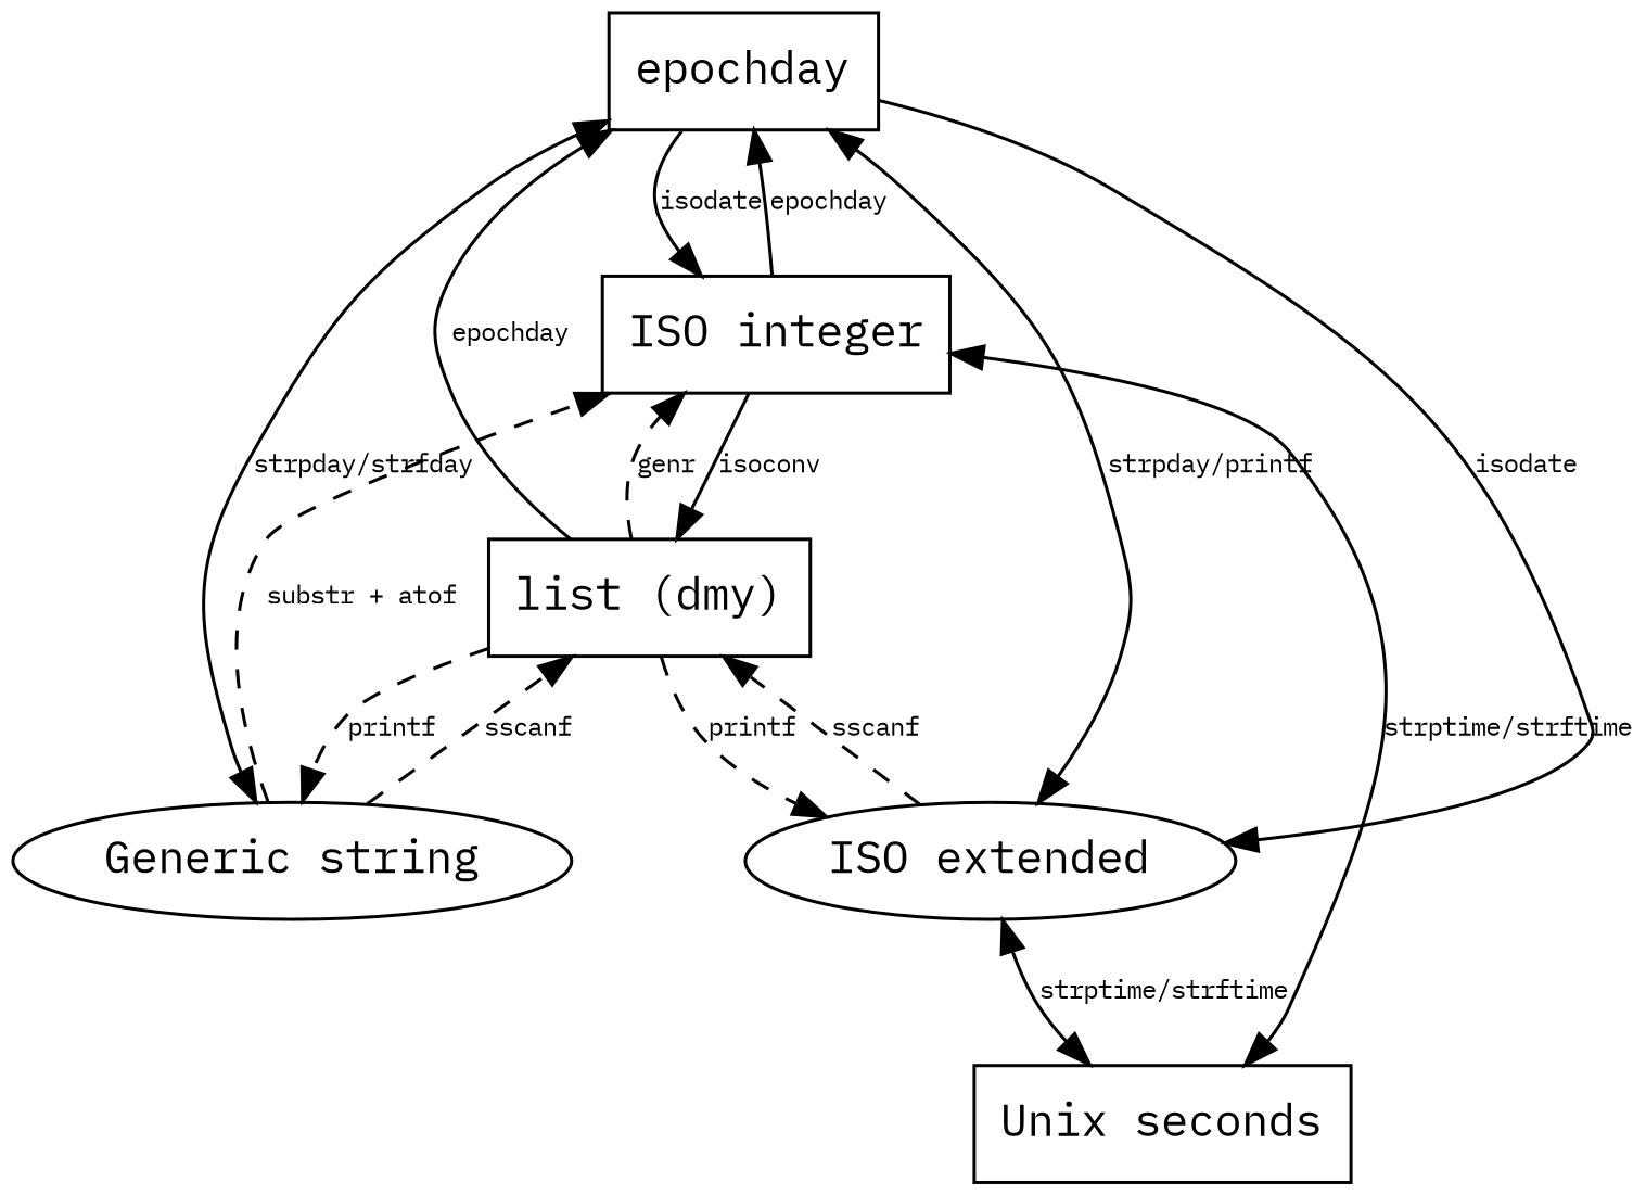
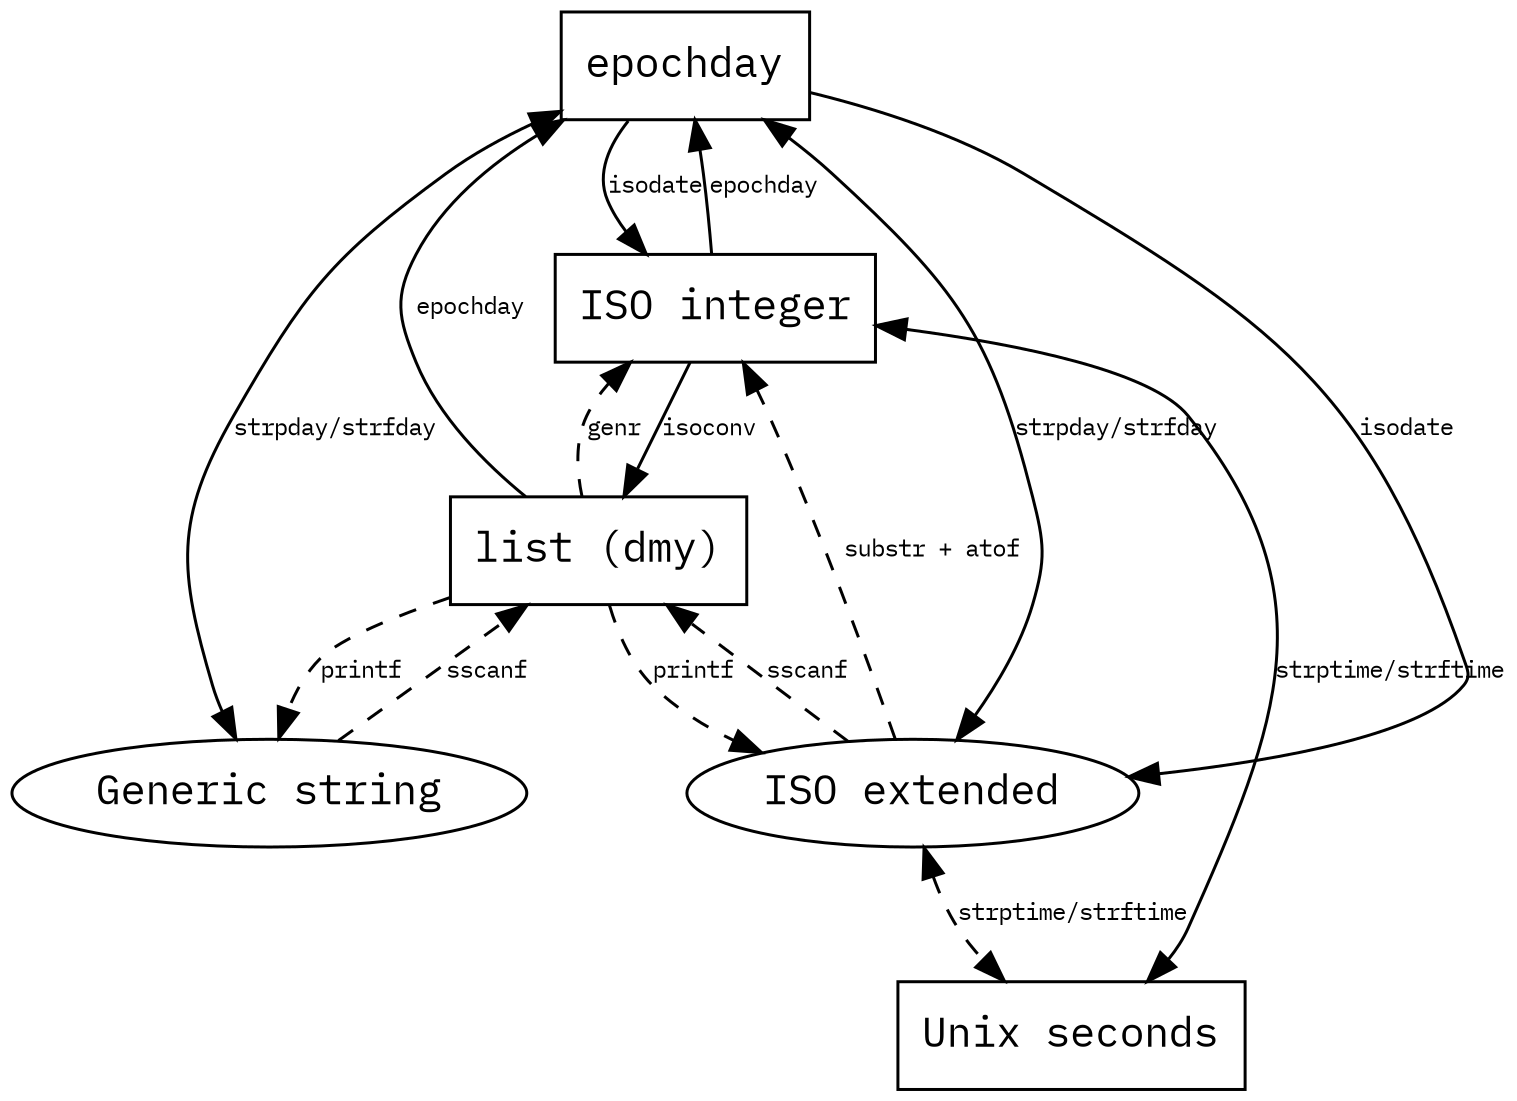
  digraph {
    fontname="IBM Plex Mono"
    node [fontname="IBM Plex Mono" shape=box]
    edge [fontname="IBM Plex Mono" fontsize=8]
    epochday
    "ISO integer"
    "ISO extended" [shape=""]
    "list (dmy)"
    "Unix seconds"
    "Generic string" [shape=""]
    epochday -> "ISO integer" [label=isodate]
    epochday -> "ISO extended" [label=isodate]
    "ISO integer" -> epochday [label=epochday]
    "ISO integer" -> "list (dmy)" [label=isoconv]
    "ISO integer" -> "Unix seconds" [dir=both label="strptime/strftime"]
-   "ISO extended" -> epochday [dir=both label="strpday/printf"]
-   "Generic string" -> "ISO integer" [label="substr + atof" style=dashed]
+   "ISO extended" -> epochday [dir=both label="strpday/strfday"]
+   "ISO extended" -> "ISO integer" [label="substr + atof" style=dashed]
    "ISO extended" -> "list (dmy)" [label=sscanf style=dashed]
-   "ISO extended" -> "Unix seconds" [dir=both label="strptime/strftime"]
+   "ISO extended" -> "Unix seconds" [dir=both label="strptime/strftime" style=dashed]
    "list (dmy)" -> epochday [label=epochday]
    "list (dmy)" -> "ISO integer" [label=genr style=dashed]
    "list (dmy)" -> "ISO extended" [label=printf style=dashed]
    "list (dmy)" -> "Generic string" [label=printf style=dashed]
    "Generic string" -> epochday [dir=both label="strpday/strfday"]
    "Generic string" -> "list (dmy)" [label=sscanf style=dashed]
  }
